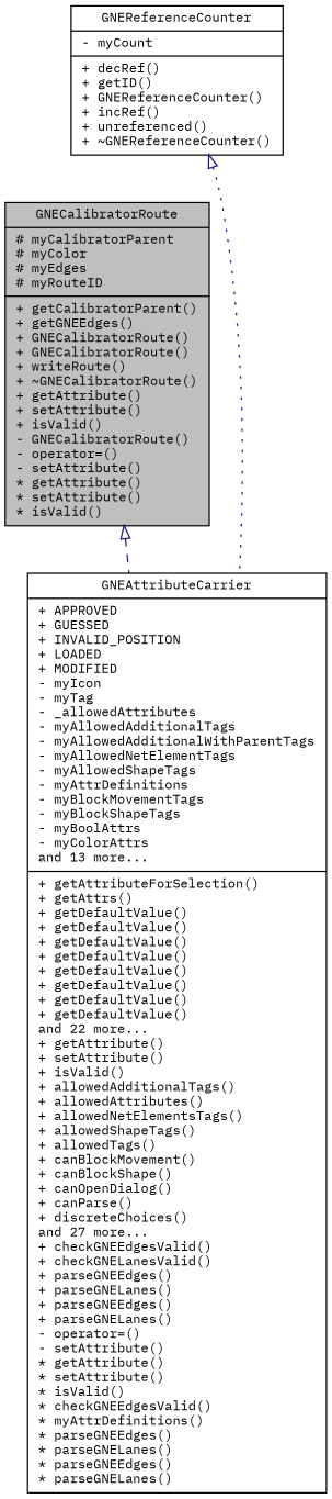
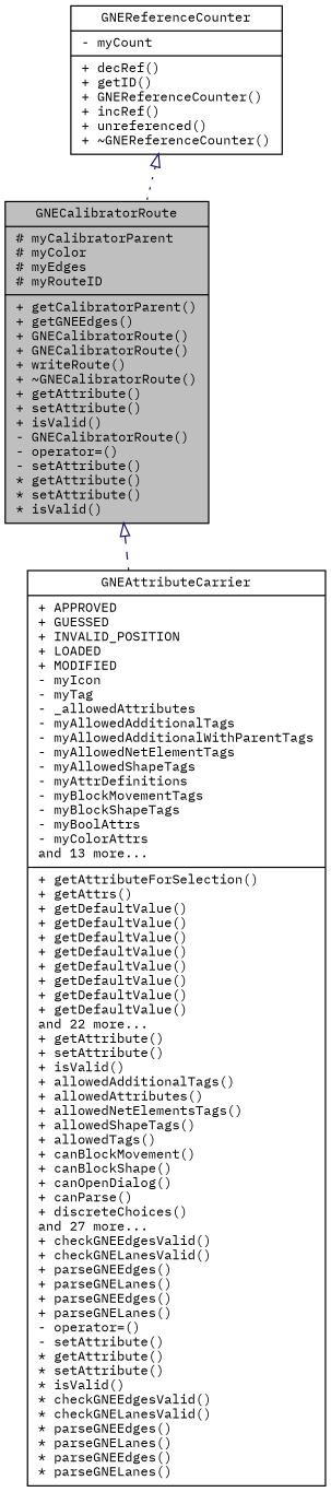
  digraph {
    fontname="IBM Plex Mono"
    node [color=black fillcolor=white fontname="IBM Plex Mono" fontsize=10 shape=record style=filled]
    edge [arrowtail=onormal color=midnightblue dir=back fontname="IBM Plex Mono" fontsize=10 labelfontname=Helvetica labelfontsize=10]
    n1 [fillcolor=grey75 fontcolor=black height=0.2 label="{GNECalibratorRoute\n|# myCalibratorParent\l# myColor\l# myEdges\l# myRouteID\l|+ getCalibratorParent()\l+ getGNEEdges()\l+ GNECalibratorRoute()\l+ GNECalibratorRoute()\l+ writeRoute()\l+ ~GNECalibratorRoute()\l+ getAttribute()\l+ setAttribute()\l+ isValid()\l- GNECalibratorRoute()\l- operator=()\l- setAttribute()\l* getAttribute()\l* setAttribute()\l* isValid()\l}" width=0.4]
-   n2 [height=0.2 label="{GNEAttributeCarrier\n|+ APPROVED\l+ GUESSED\l+ INVALID_POSITION\l+ LOADED\l+ MODIFIED\l- myIcon\l- myTag\l- _allowedAttributes\l- myAllowedAdditionalTags\l- myAllowedAdditionalWithParentTags\l- myAllowedNetElementTags\l- myAllowedShapeTags\l- myAttrDefinitions\l- myBlockMovementTags\l- myBlockShapeTags\l- myBoolAttrs\l- myColorAttrs\land 13 more...\l|+ getAttributeForSelection()\l+ getAttrs()\l+ getDefaultValue()\l+ getDefaultValue()\l+ getDefaultValue()\l+ getDefaultValue()\l+ getDefaultValue()\l+ getDefaultValue()\l+ getDefaultValue()\l+ getDefaultValue()\land 22 more...\l+ getAttribute()\l+ setAttribute()\l+ isValid()\l+ allowedAdditionalTags()\l+ allowedAttributes()\l+ allowedNetElementsTags()\l+ allowedShapeTags()\l+ allowedTags()\l+ canBlockMovement()\l+ canBlockShape()\l+ canOpenDialog()\l+ canParse()\l+ discreteChoices()\land 27 more...\l+ checkGNEEdgesValid()\l+ checkGNELanesValid()\l+ parseGNEEdges()\l+ parseGNELanes()\l+ parseGNEEdges()\l+ parseGNELanes()\l- operator=()\l- setAttribute()\l* getAttribute()\l* setAttribute()\l* isValid()\l* checkGNEEdgesValid()\l* myAttrDefinitions()\l* parseGNEEdges()\l* parseGNELanes()\l* parseGNEEdges()\l* parseGNELanes()\l}" width=0.4]
+   n2 [height=0.2 label="{GNEAttributeCarrier\n|+ APPROVED\l+ GUESSED\l+ INVALID_POSITION\l+ LOADED\l+ MODIFIED\l- myIcon\l- myTag\l- _allowedAttributes\l- myAllowedAdditionalTags\l- myAllowedAdditionalWithParentTags\l- myAllowedNetElementTags\l- myAllowedShapeTags\l- myAttrDefinitions\l- myBlockMovementTags\l- myBlockShapeTags\l- myBoolAttrs\l- myColorAttrs\land 13 more...\l|+ getAttributeForSelection()\l+ getAttrs()\l+ getDefaultValue()\l+ getDefaultValue()\l+ getDefaultValue()\l+ getDefaultValue()\l+ getDefaultValue()\l+ getDefaultValue()\l+ getDefaultValue()\l+ getDefaultValue()\land 22 more...\l+ getAttribute()\l+ setAttribute()\l+ isValid()\l+ allowedAdditionalTags()\l+ allowedAttributes()\l+ allowedNetElementsTags()\l+ allowedShapeTags()\l+ allowedTags()\l+ canBlockMovement()\l+ canBlockShape()\l+ canOpenDialog()\l+ canParse()\l+ discreteChoices()\land 27 more...\l+ checkGNEEdgesValid()\l+ checkGNELanesValid()\l+ parseGNEEdges()\l+ parseGNELanes()\l+ parseGNEEdges()\l+ parseGNELanes()\l- operator=()\l- setAttribute()\l* getAttribute()\l* setAttribute()\l* isValid()\l* checkGNEEdgesValid()\l* checkGNELanesValid()\l* parseGNEEdges()\l* parseGNELanes()\l* parseGNEEdges()\l* parseGNELanes()\l}" width=0.4]
    n3 [height=0.2 label="{GNEReferenceCounter\n|- myCount\l|+ decRef()\l+ getID()\l+ GNEReferenceCounter()\l+ incRef()\l+ unreferenced()\l+ ~GNEReferenceCounter()\l}" width=0.4]
    n1 -> n2 [style=dashed]
-   n3 -> n2 [style=dotted]
+   n3 -> n1 [style=dotted]
  }
